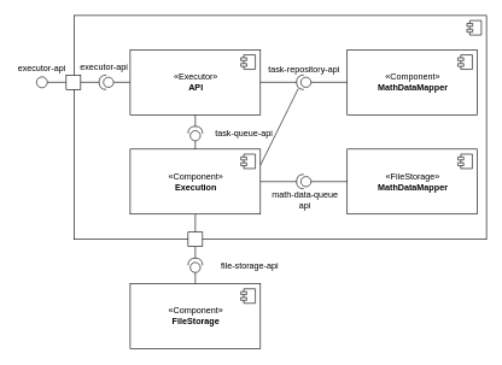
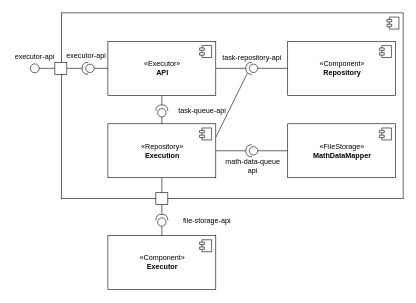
  <mxCell id="0" />
  <mxCell id="1" parent="0" />
  <mxCell id="2" value="" style="html=1;dropTarget=0;fillColor=default;" vertex="1" parent="1"><mxGeometry x="102" y="20.75" width="570" height="310" as="geometry" /></mxCell>
  <mxCell id="3" value="" style="shape=module;jettyWidth=8;jettyHeight=4;" vertex="1" parent="2"><mxGeometry x="1" width="20" height="20" relative="1" as="geometry"><mxPoint x="-27" y="7" as="offset" /></mxGeometry></mxCell>
  <mxCell id="4" style="edgeStyle=none;rounded=0;orthogonalLoop=1;jettySize=auto;html=1;exitX=1;exitY=0.5;exitDx=0;exitDy=0;entryX=1;entryY=0.5;entryDx=0;entryDy=0;entryPerimeter=0;endArrow=none;endFill=0;" edge="1" parent="1" source="6" target="25"><mxGeometry relative="1" as="geometry" /></mxCell>
  <mxCell id="5" style="edgeStyle=none;rounded=0;orthogonalLoop=1;jettySize=auto;html=1;exitX=0;exitY=0.5;exitDx=0;exitDy=0;entryX=1;entryY=0.5;entryDx=0;entryDy=0;endArrow=none;endFill=0;" edge="1" parent="1" source="6" target="34"><mxGeometry relative="1" as="geometry" /></mxCell>
  <mxCell id="6" value="" style="whiteSpace=wrap;html=1;aspect=fixed;" vertex="1" parent="1"><mxGeometry x="91" y="103.25" width="20" height="20" as="geometry" /></mxCell>
  <mxCell id="7" value="executor-api" style="text;html=1;strokeColor=none;fillColor=none;align=center;verticalAlign=middle;whiteSpace=wrap;rounded=0;" vertex="1" parent="1"><mxGeometry x="106" y="77.25" width="75" height="30" as="geometry" /></mxCell>
  <mxCell id="8" style="rounded=0;orthogonalLoop=1;jettySize=auto;html=1;exitX=0.5;exitY=1;exitDx=0;exitDy=0;entryX=1;entryY=0.5;entryDx=0;entryDy=0;entryPerimeter=0;endArrow=none;endFill=0;" edge="1" parent="1" source="10" target="23"><mxGeometry relative="1" as="geometry" /></mxCell>
  <mxCell id="9" style="edgeStyle=none;rounded=0;orthogonalLoop=1;jettySize=auto;html=1;exitX=0;exitY=0.5;exitDx=0;exitDy=0;entryX=0;entryY=0.5;entryDx=0;entryDy=0;entryPerimeter=0;endArrow=none;endFill=0;" edge="1" parent="1" source="10" target="25"><mxGeometry relative="1" as="geometry" /></mxCell>
  <mxCell id="10" value="«Executor»&lt;br&gt;&lt;b&gt;API&lt;/b&gt;" style="html=1;dropTarget=0;fillColor=default;" vertex="1" parent="1"><mxGeometry x="179.5" y="68.25" width="180" height="90" as="geometry" /></mxCell>
  <mxCell id="11" value="" style="shape=module;jettyWidth=8;jettyHeight=4;fillColor=default;" vertex="1" parent="10"><mxGeometry x="1" width="20" height="20" relative="1" as="geometry"><mxPoint x="-27" y="7" as="offset" /></mxGeometry></mxCell>
  <mxCell id="12" style="edgeStyle=none;rounded=0;orthogonalLoop=1;jettySize=auto;html=1;exitX=1;exitY=0.25;exitDx=0;exitDy=0;endArrow=none;endFill=0;entryX=0.88;entryY=0.064;entryDx=0;entryDy=0;entryPerimeter=0;" edge="1" parent="1" source="15" target="27"><mxGeometry relative="1" as="geometry"><mxPoint x="412" y="110.75" as="targetPoint" /></mxGeometry></mxCell>
  <mxCell id="13" style="edgeStyle=none;rounded=0;orthogonalLoop=1;jettySize=auto;html=1;exitX=1;exitY=0.5;exitDx=0;exitDy=0;entryX=1;entryY=0.5;entryDx=0;entryDy=0;entryPerimeter=0;endArrow=none;endFill=0;" edge="1" parent="1" source="15" target="32"><mxGeometry relative="1" as="geometry" /></mxCell>
  <mxCell id="14" style="edgeStyle=none;rounded=0;orthogonalLoop=1;jettySize=auto;html=1;exitX=0.5;exitY=1;exitDx=0;exitDy=0;entryX=0.5;entryY=0;entryDx=0;entryDy=0;endArrow=none;endFill=0;" edge="1" parent="1" source="15" target="37"><mxGeometry relative="1" as="geometry" /></mxCell>
- <mxCell id="15" value="«Component»&lt;br&gt;&lt;b&gt;Execution&lt;/b&gt;" style="html=1;dropTarget=0;fillColor=default;" vertex="1" parent="1"><mxGeometry x="179.5" y="205.75" width="180" height="90" as="geometry" /></mxCell>
+ <mxCell id="15" value="«Repository»&lt;br&gt;&lt;b&gt;Execution&lt;/b&gt;" style="html=1;dropTarget=0;fillColor=default;" vertex="1" parent="1"><mxGeometry x="179.5" y="205.75" width="180" height="90" as="geometry" /></mxCell>
  <mxCell id="16" value="" style="shape=module;jettyWidth=8;jettyHeight=4;fillColor=default;" vertex="1" parent="15"><mxGeometry x="1" width="20" height="20" relative="1" as="geometry"><mxPoint x="-27" y="7" as="offset" /></mxGeometry></mxCell>
  <mxCell id="17" style="edgeStyle=none;rounded=0;orthogonalLoop=1;jettySize=auto;html=1;exitX=0;exitY=0.5;exitDx=0;exitDy=0;entryX=0;entryY=0.5;entryDx=0;entryDy=0;entryPerimeter=0;endArrow=none;endFill=0;" edge="1" parent="1" source="18" target="27"><mxGeometry relative="1" as="geometry" /></mxCell>
- <mxCell id="18" value="«Component»&lt;br&gt;&lt;b&gt;MathDataMapper&lt;/b&gt;" style="html=1;dropTarget=0;fillColor=default;" vertex="1" parent="1"><mxGeometry x="479.5" y="68.25" width="180" height="90" as="geometry" /></mxCell>
+ <mxCell id="18" value="«Component»&lt;br&gt;&lt;b&gt;Repository&lt;/b&gt;" style="html=1;dropTarget=0;fillColor=default;" vertex="1" parent="1"><mxGeometry x="479.5" y="68.25" width="180" height="90" as="geometry" /></mxCell>
  <mxCell id="19" value="" style="shape=module;jettyWidth=8;jettyHeight=4;fillColor=default;" vertex="1" parent="18"><mxGeometry x="1" width="20" height="20" relative="1" as="geometry"><mxPoint x="-27" y="7" as="offset" /></mxGeometry></mxCell>
- <mxCell id="20" value="«Component»&lt;br&gt;&lt;b&gt;FileStorage&lt;/b&gt;" style="html=1;dropTarget=0;fillColor=default;" vertex="1" parent="1"><mxGeometry x="179.5" y="392.25" width="180" height="90" as="geometry" /></mxCell>
+ <mxCell id="20" value="«Component»&lt;br&gt;&lt;b&gt;Executor&lt;/b&gt;" style="html=1;dropTarget=0;fillColor=default;" vertex="1" parent="1"><mxGeometry x="179.5" y="392.25" width="180" height="90" as="geometry" /></mxCell>
  <mxCell id="21" value="" style="shape=module;jettyWidth=8;jettyHeight=4;fillColor=default;" vertex="1" parent="20"><mxGeometry x="1" width="20" height="20" relative="1" as="geometry"><mxPoint x="-27" y="7" as="offset" /></mxGeometry></mxCell>
  <mxCell id="22" style="edgeStyle=none;rounded=0;orthogonalLoop=1;jettySize=auto;html=1;exitX=0;exitY=0.5;exitDx=0;exitDy=0;exitPerimeter=0;entryX=0.5;entryY=0;entryDx=0;entryDy=0;endArrow=none;endFill=0;" edge="1" parent="1" source="23" target="15"><mxGeometry relative="1" as="geometry" /></mxCell>
  <mxCell id="23" value="" style="shape=providedRequiredInterface;html=1;verticalLabelPosition=bottom;sketch=0;fillColor=default;direction=north;" vertex="1" parent="1"><mxGeometry x="259.5" y="174.25" width="20" height="20" as="geometry" /></mxCell>
  <mxCell id="24" value="task-queue-api" style="text;html=1;strokeColor=none;fillColor=none;align=center;verticalAlign=middle;whiteSpace=wrap;rounded=0;" vertex="1" parent="1"><mxGeometry x="292" y="169.25" width="90" height="30" as="geometry" /></mxCell>
  <mxCell id="25" value="" style="shape=providedRequiredInterface;html=1;verticalLabelPosition=bottom;sketch=0;fillColor=default;direction=west;" vertex="1" parent="1"><mxGeometry x="136.5" y="103.25" width="20" height="20" as="geometry" /></mxCell>
  <mxCell id="26" style="edgeStyle=none;rounded=0;orthogonalLoop=1;jettySize=auto;html=1;exitX=1;exitY=0.5;exitDx=0;exitDy=0;exitPerimeter=0;entryX=1;entryY=0.5;entryDx=0;entryDy=0;endArrow=none;endFill=0;" edge="1" parent="1" source="27" target="10"><mxGeometry relative="1" as="geometry" /></mxCell>
  <mxCell id="27" value="" style="shape=providedRequiredInterface;html=1;verticalLabelPosition=bottom;sketch=0;fillColor=default;direction=west;" vertex="1" parent="1"><mxGeometry x="409.5" y="103.25" width="20" height="20" as="geometry" /></mxCell>
  <mxCell id="28" value="task-repository-api" style="text;html=1;strokeColor=none;fillColor=none;align=center;verticalAlign=middle;whiteSpace=wrap;rounded=0;" vertex="1" parent="1"><mxGeometry x="359.5" y="80.75" width="120" height="30" as="geometry" /></mxCell>
  <mxCell id="29" value="«FileStorage»&lt;br&gt;&lt;b&gt;MathDataMapper&lt;/b&gt;" style="html=1;dropTarget=0;fillColor=default;" vertex="1" parent="1"><mxGeometry x="479.5" y="205.75" width="180" height="90" as="geometry" /></mxCell>
  <mxCell id="30" value="" style="shape=module;jettyWidth=8;jettyHeight=4;fillColor=default;" vertex="1" parent="29"><mxGeometry x="1" width="20" height="20" relative="1" as="geometry"><mxPoint x="-27" y="7" as="offset" /></mxGeometry></mxCell>
  <mxCell id="31" style="edgeStyle=none;rounded=0;orthogonalLoop=1;jettySize=auto;html=1;exitX=0;exitY=0.5;exitDx=0;exitDy=0;exitPerimeter=0;entryX=0;entryY=0.5;entryDx=0;entryDy=0;endArrow=none;endFill=0;" edge="1" parent="1" source="32" target="29"><mxGeometry relative="1" as="geometry" /></mxCell>
  <mxCell id="32" value="" style="shape=providedRequiredInterface;html=1;verticalLabelPosition=bottom;sketch=0;fillColor=default;direction=west;" vertex="1" parent="1"><mxGeometry x="409.5" y="240.75" width="20" height="20" as="geometry" /></mxCell>
  <mxCell id="33" value="math-data-queue&lt;br&gt;api" style="text;html=1;strokeColor=none;fillColor=none;align=center;verticalAlign=middle;whiteSpace=wrap;rounded=0;" vertex="1" parent="1"><mxGeometry x="359.5" y="260.75" width="122.5" height="30" as="geometry" /></mxCell>
  <mxCell id="34" value="" style="ellipse;whiteSpace=wrap;html=1;aspect=fixed;fillColor=default;" vertex="1" parent="1"><mxGeometry x="50" y="105.75" width="15" height="15" as="geometry" /></mxCell>
  <mxCell id="35" value="executor-api" style="text;html=1;strokeColor=none;fillColor=none;align=center;verticalAlign=middle;whiteSpace=wrap;rounded=0;" vertex="1" parent="1"><mxGeometry x="20" y="78.75" width="75" height="30" as="geometry" /></mxCell>
  <mxCell id="36" style="edgeStyle=none;rounded=0;orthogonalLoop=1;jettySize=auto;html=1;exitX=0.5;exitY=1;exitDx=0;exitDy=0;entryX=1;entryY=0.5;entryDx=0;entryDy=0;entryPerimeter=0;endArrow=none;endFill=0;" edge="1" parent="1" source="37" target="39"><mxGeometry relative="1" as="geometry" /></mxCell>
  <mxCell id="37" value="" style="whiteSpace=wrap;html=1;aspect=fixed;" vertex="1" parent="1"><mxGeometry x="259.5" y="320.75" width="20" height="20" as="geometry" /></mxCell>
  <mxCell id="38" style="edgeStyle=none;rounded=0;orthogonalLoop=1;jettySize=auto;html=1;exitX=0;exitY=0.5;exitDx=0;exitDy=0;exitPerimeter=0;entryX=0.5;entryY=0;entryDx=0;entryDy=0;endArrow=none;endFill=0;" edge="1" parent="1" source="39" target="20"><mxGeometry relative="1" as="geometry" /></mxCell>
  <mxCell id="39" value="" style="shape=providedRequiredInterface;html=1;verticalLabelPosition=bottom;sketch=0;fillColor=default;direction=north;" vertex="1" parent="1"><mxGeometry x="259.5" y="356.75" width="20" height="20" as="geometry" /></mxCell>
  <mxCell id="40" value="file-storage-api" style="text;html=1;strokeColor=none;fillColor=none;align=center;verticalAlign=middle;whiteSpace=wrap;rounded=0;" vertex="1" parent="1"><mxGeometry x="299.5" y="351.75" width="90" height="30" as="geometry" /></mxCell>
